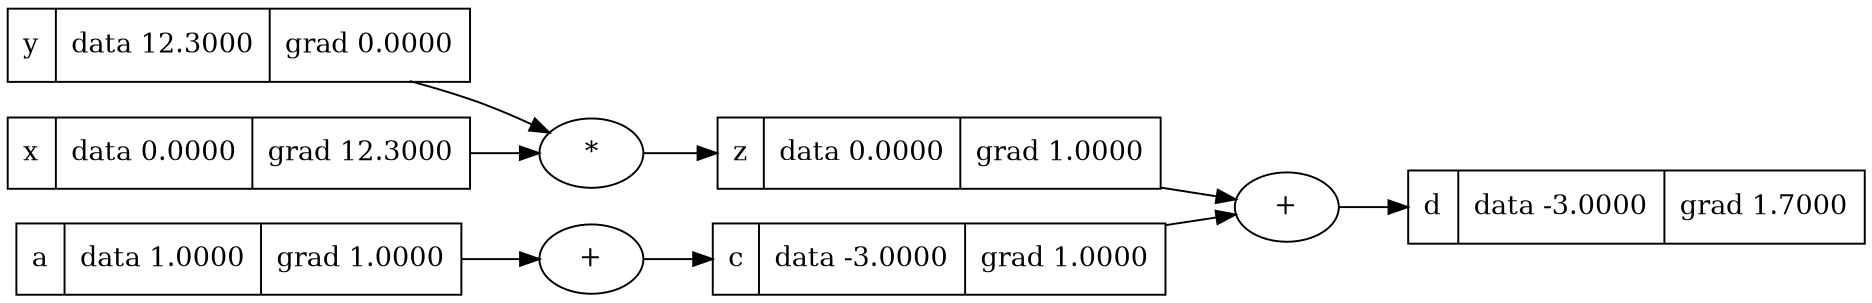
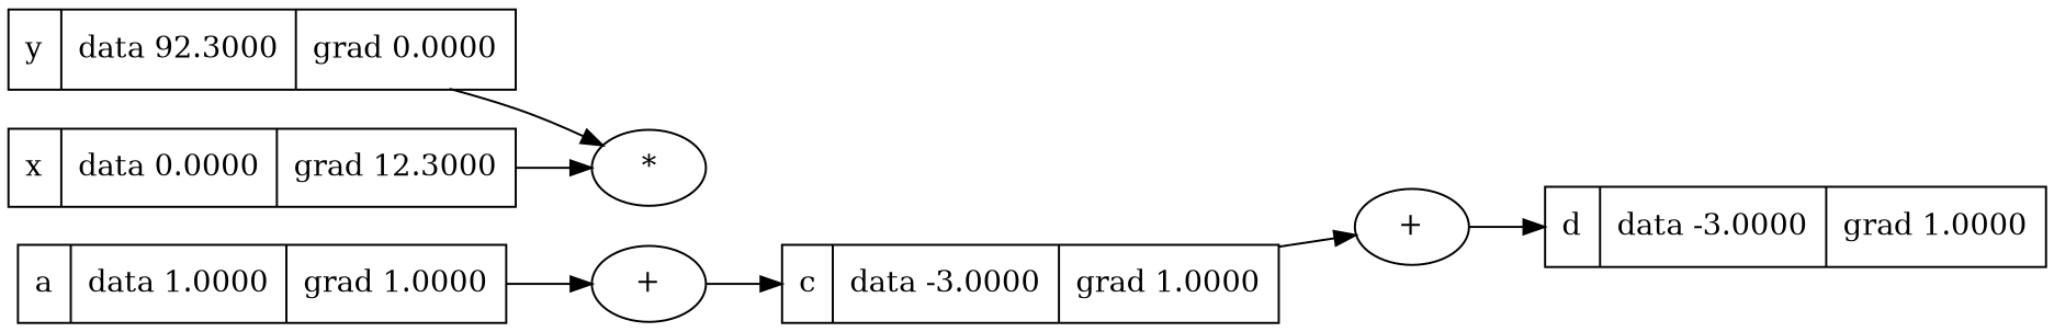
  digraph {
    rankdir=LR
    node [shape=record]
    n1 [label="{c | data -3.0000 | grad 1.0000}"]
    n2 [label="+" shape=""]
-   n3 [label="{d | data -3.0000 | grad 1.7000}"]
+   n3 [label="{d | data -3.0000 | grad 1.0000}"]
    n4 [label="+" shape=""]
-   n5 [label="{z | data 0.0000 | grad 1.0000}"]
    n6 [label="*" shape=""]
    n7 [label="{a | data 1.0000 | grad 1.0000}"]
-   n8 [label="{y | data 12.3000 | grad 0.0000}"]
+   n8 [label="{y | data 92.3000 | grad 0.0000}"]
    n9 [label="{x | data 0.0000 | grad 12.3000}"]
    n1 -> n2
    n2 -> n3
    n4 -> n1
-   n5 -> n2
-   n6 -> n5
    n7 -> n4
    n8 -> n6
    n9 -> n6
  }
